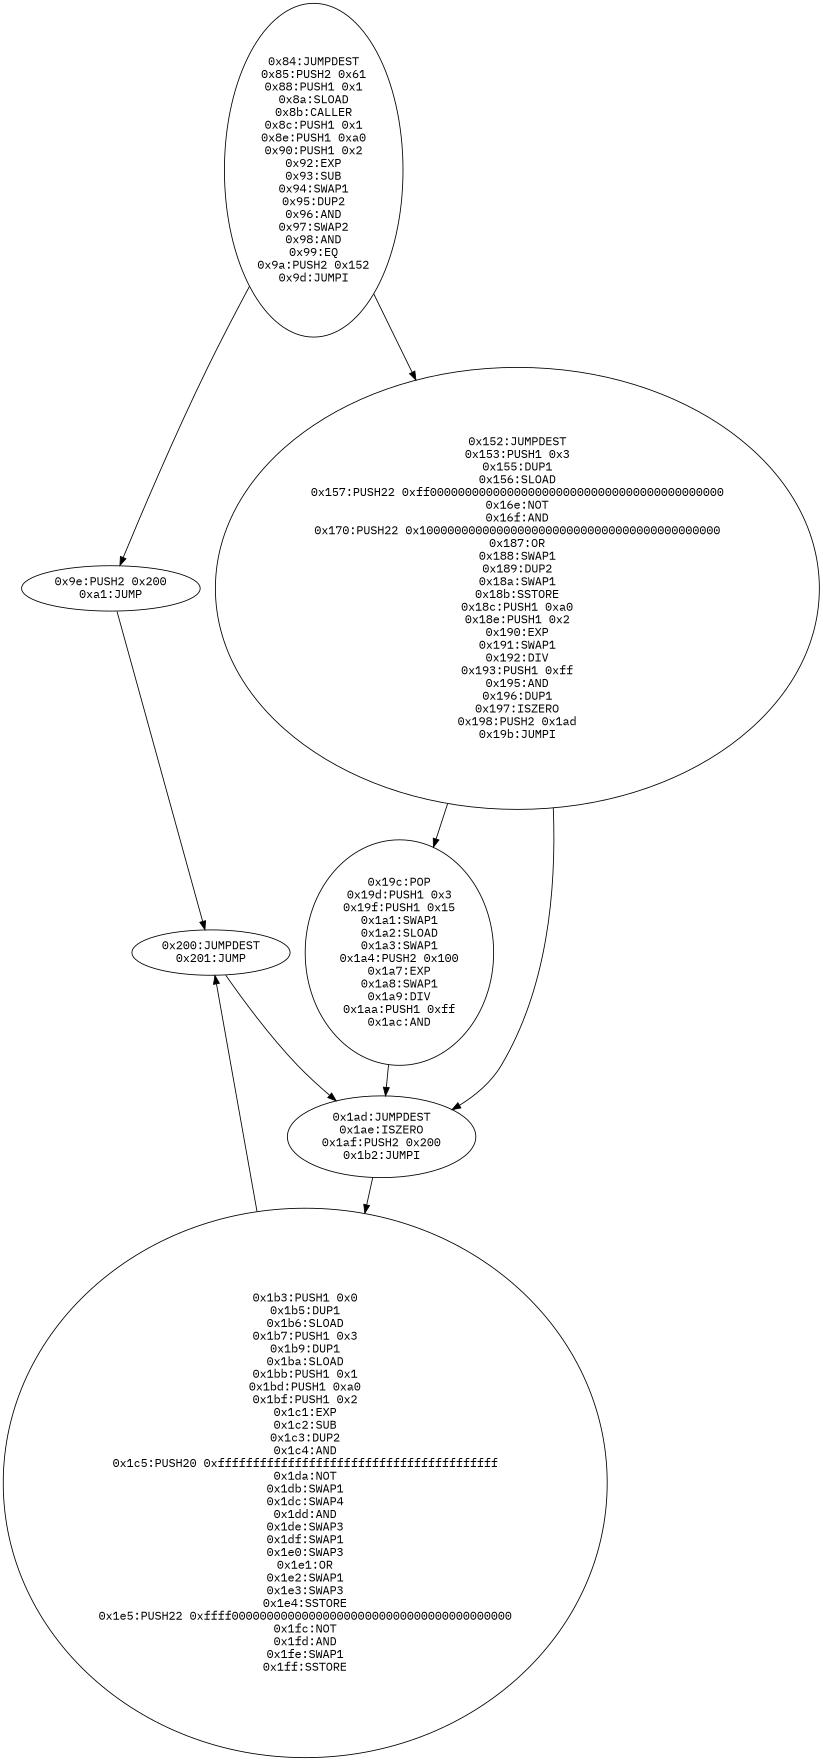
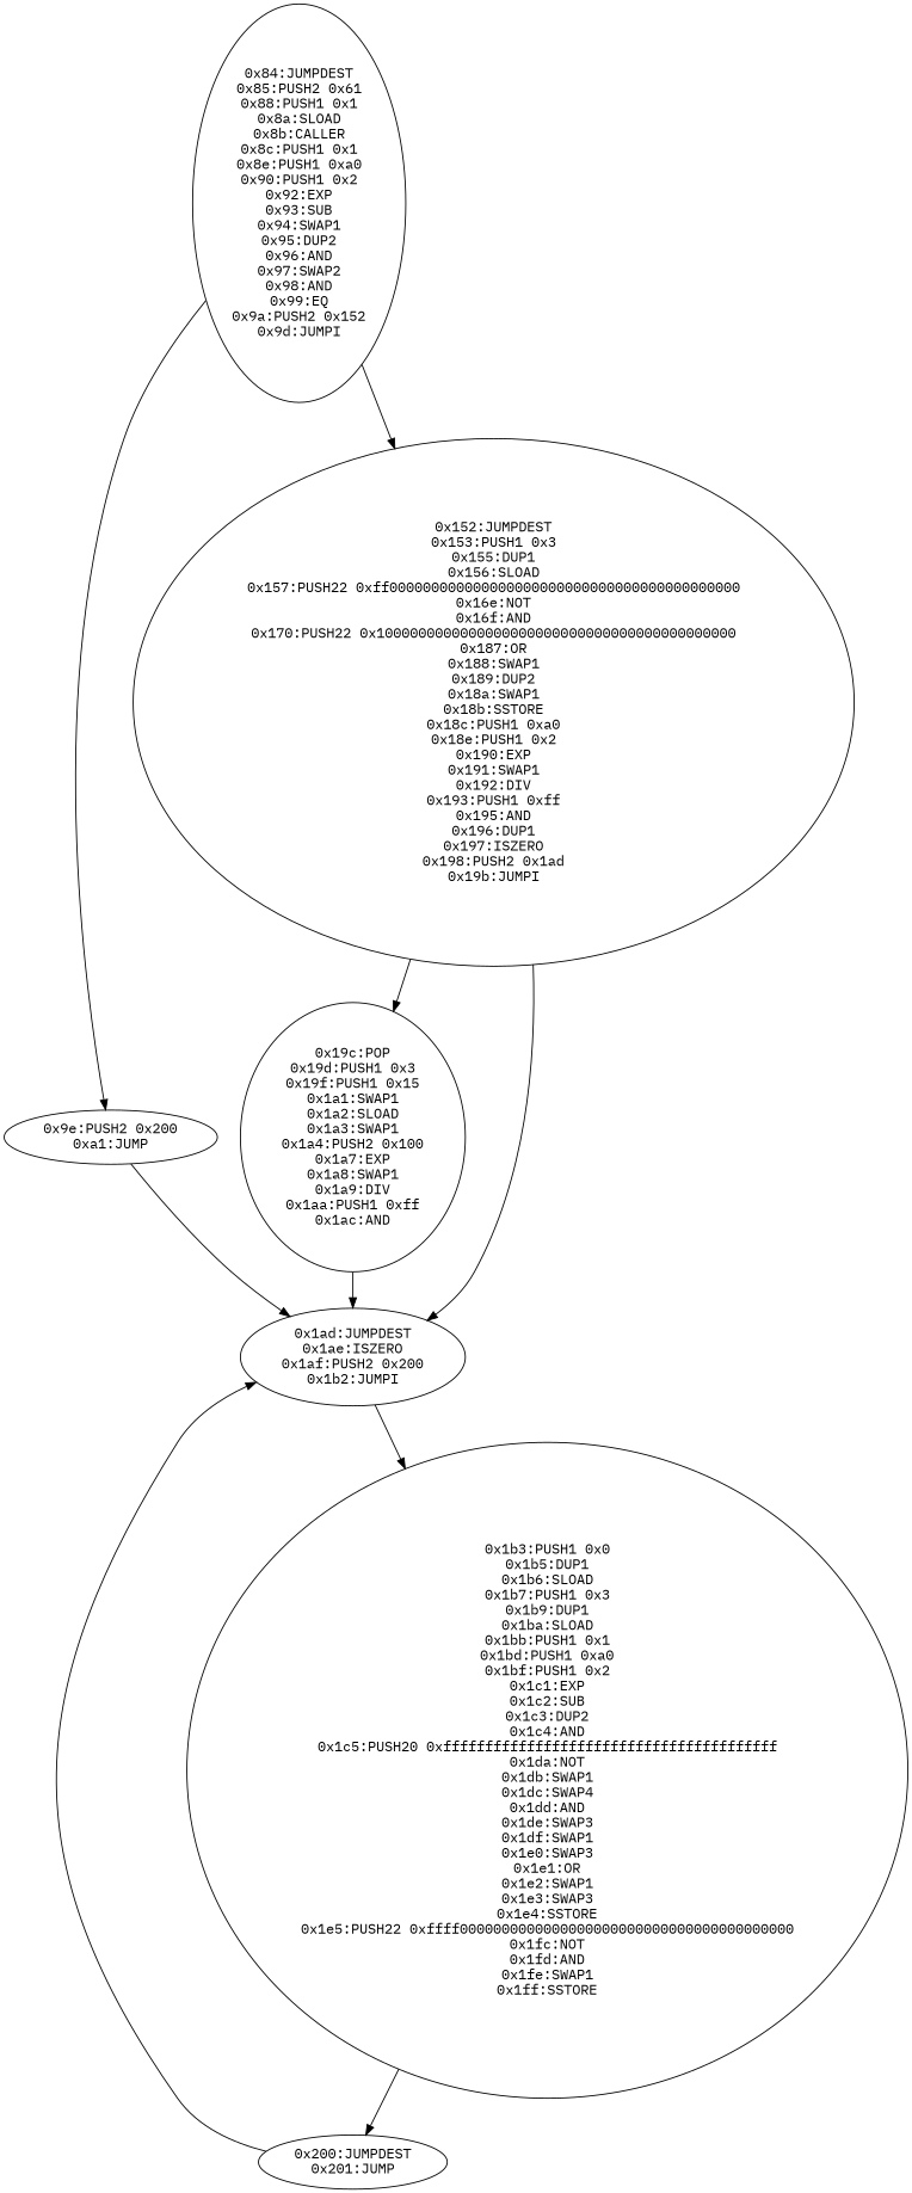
  digraph {
    fontname="IBM Plex Mono"
    node [fontname="IBM Plex Mono"]
    edge [fontname="IBM Plex Mono"]
    n1 [label="0x84:JUMPDEST\n0x85:PUSH2 0x61\n0x88:PUSH1 0x1\n0x8a:SLOAD\n0x8b:CALLER\n0x8c:PUSH1 0x1\n0x8e:PUSH1 0xa0\n0x90:PUSH1 0x2\n0x92:EXP\n0x93:SUB\n0x94:SWAP1\n0x95:DUP2\n0x96:AND\n0x97:SWAP2\n0x98:AND\n0x99:EQ\n0x9a:PUSH2 0x152\n0x9d:JUMPI"]
    n2 [label="0x9e:PUSH2 0x200\n0xa1:JUMP"]
    n3 [label="0x152:JUMPDEST\n0x153:PUSH1 0x3\n0x155:DUP1\n0x156:SLOAD\n0x157:PUSH22 0xff000000000000000000000000000000000000000000\n0x16e:NOT\n0x16f:AND\n0x170:PUSH22 0x1000000000000000000000000000000000000000000\n0x187:OR\n0x188:SWAP1\n0x189:DUP2\n0x18a:SWAP1\n0x18b:SSTORE\n0x18c:PUSH1 0xa0\n0x18e:PUSH1 0x2\n0x190:EXP\n0x191:SWAP1\n0x192:DIV\n0x193:PUSH1 0xff\n0x195:AND\n0x196:DUP1\n0x197:ISZERO\n0x198:PUSH2 0x1ad\n0x19b:JUMPI"]
    n4 [label="0x200:JUMPDEST\n0x201:JUMP"]
    n5 [label="0x19c:POP\n0x19d:PUSH1 0x3\n0x19f:PUSH1 0x15\n0x1a1:SWAP1\n0x1a2:SLOAD\n0x1a3:SWAP1\n0x1a4:PUSH2 0x100\n0x1a7:EXP\n0x1a8:SWAP1\n0x1a9:DIV\n0x1aa:PUSH1 0xff\n0x1ac:AND"]
    n6 [label="0x1ad:JUMPDEST\n0x1ae:ISZERO\n0x1af:PUSH2 0x200\n0x1b2:JUMPI"]
    n7 [label="0x1b3:PUSH1 0x0\n0x1b5:DUP1\n0x1b6:SLOAD\n0x1b7:PUSH1 0x3\n0x1b9:DUP1\n0x1ba:SLOAD\n0x1bb:PUSH1 0x1\n0x1bd:PUSH1 0xa0\n0x1bf:PUSH1 0x2\n0x1c1:EXP\n0x1c2:SUB\n0x1c3:DUP2\n0x1c4:AND\n0x1c5:PUSH20 0xffffffffffffffffffffffffffffffffffffffff\n0x1da:NOT\n0x1db:SWAP1\n0x1dc:SWAP4\n0x1dd:AND\n0x1de:SWAP3\n0x1df:SWAP1\n0x1e0:SWAP3\n0x1e1:OR\n0x1e2:SWAP1\n0x1e3:SWAP3\n0x1e4:SSTORE\n0x1e5:PUSH22 0xffff0000000000000000000000000000000000000000\n0x1fc:NOT\n0x1fd:AND\n0x1fe:SWAP1\n0x1ff:SSTORE"]
    n1 -> n2
    n1 -> n3
-   n2 -> n4
+   n2 -> n6
    n3 -> n5
    n3 -> n6
    n4 -> n6
    n5 -> n6
    n6 -> n7
    n7 -> n4
  }
